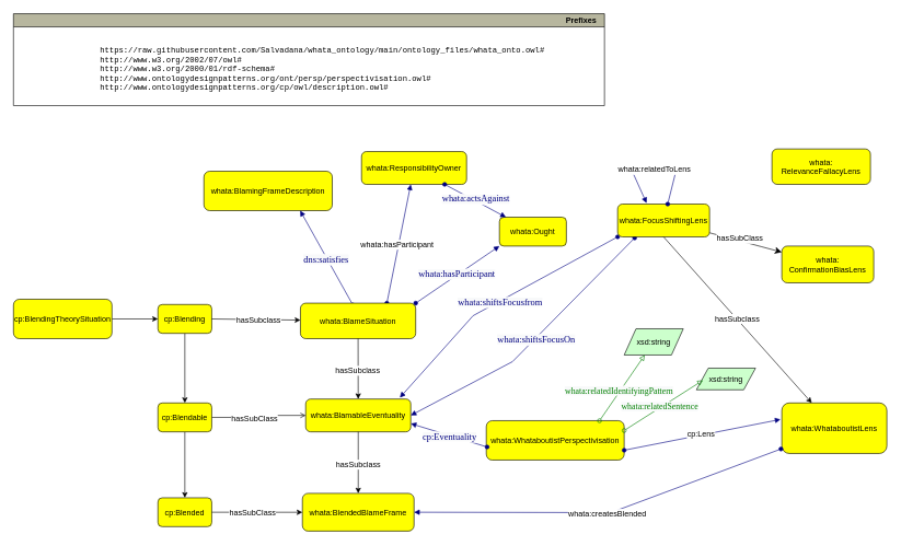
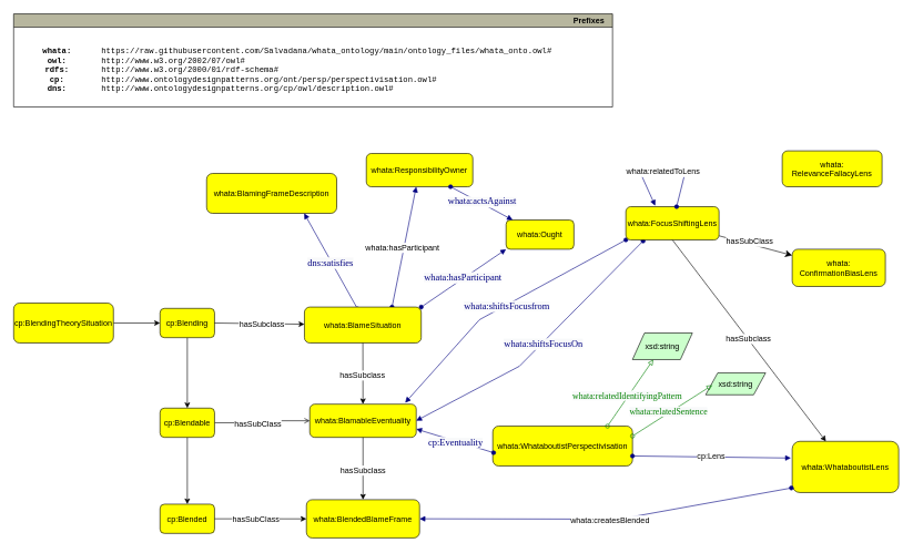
  <mxCell id="0" />
  <mxCell id="1" parent="0" />
  <mxCell id="2" value="whata:BlamableEventuality" style="graphMlID=n4;shape=rect;rounded=1;arcsize=30;fillColor=#ffff00;strokeColor=#000000;strokeWidth=1.0" parent="1" vertex="1"><mxGeometry x="465" y="607" width="160" height="50" as="geometry" /></mxCell>
  <mxCell id="3" value="" style="edgeStyle=orthogonalEdgeStyle;rounded=0;orthogonalLoop=1;jettySize=auto;html=1;" parent="1" source="4" target="8" edge="1"><mxGeometry relative="1" as="geometry" /></mxCell>
  <mxCell id="4" value="cp:Blending" style="graphMlID=n4;shape=rect;rounded=1;arcsize=30;fillColor=#ffff00;strokeColor=#000000;strokeWidth=1.0" parent="1" vertex="1"><mxGeometry x="240" y="463" width="81.968" height="44" as="geometry" /></mxCell>
  <mxCell id="5" value="" style="edgeStyle=orthogonalEdgeStyle;rounded=0;orthogonalLoop=1;jettySize=auto;html=1;endArrow=open;" parent="1" source="8" target="2" edge="1"><mxGeometry relative="1" as="geometry" /></mxCell>
  <mxCell id="6" value="hasSubClass" style="edgeLabel;html=1;align=center;verticalAlign=middle;resizable=0;points=[];fontSize=12;" vertex="1" connectable="0" parent="5"><mxGeometry x="-0.107" y="-1" relative="1" as="geometry"><mxPoint as="offset" /></mxGeometry></mxCell>
  <mxCell id="7" value="" style="edgeStyle=orthogonalEdgeStyle;rounded=0;orthogonalLoop=1;jettySize=auto;html=1;" parent="1" source="8" target="9" edge="1"><mxGeometry relative="1" as="geometry" /></mxCell>
  <mxCell id="8" value="cp:Blendable" style="graphMlID=n4;shape=rect;rounded=1;arcsize=30;fillColor=#ffff00;strokeColor=#000000;strokeWidth=1.0" parent="1" vertex="1"><mxGeometry x="240" y="613" width="81.968" height="44" as="geometry" /></mxCell>
  <mxCell id="9" value="cp:Blended" style="graphMlID=n4;shape=rect;rounded=1;arcsize=30;fillColor=#ffff00;strokeColor=#000000;strokeWidth=1.0" parent="1" vertex="1"><mxGeometry x="240" y="757.5" width="81.968" height="44" as="geometry" /></mxCell>
  <mxCell id="10" value="" style="graphMlID=e0;rounded=0;endArrow=block;strokeColor=#000080;strokeWidth=1.0;startArrow=oval;startFill=1;endFill=1;exitX=0.75;exitY=0;exitDx=0;exitDy=0;" parent="1" source="36" target="12" edge="1"><mxGeometry relative="1" as="geometry"><mxPoint x="490" y="380" as="sourcePoint" /><mxPoint x="711" y="420" as="targetPoint" /></mxGeometry></mxCell>
  <mxCell id="11" value="whata:hasParticipant" style="text;html=1;align=center;verticalAlign=middle;resizable=0;points=[];labelBackgroundColor=#ffffff;" parent="10" vertex="1" connectable="0"><mxGeometry x="-0.017" y="2" relative="1" as="geometry"><mxPoint x="-1" as="offset" /></mxGeometry></mxCell>
  <mxCell id="12" value="whata:ResponsibilityOwner" style="graphMlID=n4;shape=rect;rounded=1;arcsize=30;fillColor=#ffff00;strokeColor=#000000;strokeWidth=1.0" parent="1" vertex="1"><mxGeometry x="550" y="230" width="160" height="50" as="geometry" /></mxCell>
  <mxCell id="13" value="whata:Ought" style="graphMlID=n4;shape=rect;rounded=1;arcsize=30;fillColor=#ffff00;strokeColor=#000000;strokeWidth=1.0" parent="1" vertex="1"><mxGeometry x="760" y="330" width="101.97" height="44" as="geometry" /></mxCell>
  <mxCell id="14" value="" style="graphMlID=e0;rounded=0;endArrow=block;strokeColor=#000080;strokeWidth=1.0;startArrow=oval;startFill=1;endFill=1;exitX=1;exitY=0;exitDx=0;exitDy=0;entryX=0;entryY=1;entryDx=0;entryDy=0;" parent="1" source="36" target="13" edge="1"><mxGeometry relative="1" as="geometry"><mxPoint x="610" y="460.082" as="sourcePoint" /><mxPoint x="761" y="460" as="targetPoint" /></mxGeometry></mxCell>
  <mxCell id="15" value="&lt;span style=&quot;color: rgb(0, 0, 128); font-family: dialog; background-color: rgb(248, 249, 250);&quot;&gt;&lt;font style=&quot;font-size: 14px;&quot;&gt;whata:hasParticipant&lt;/font&gt;&lt;/span&gt;" style="text;html=1;align=center;verticalAlign=middle;resizable=0;points=[];labelBackgroundColor=#ffffff;" parent="14" vertex="1" connectable="0"><mxGeometry x="-0.017" y="2" relative="1" as="geometry"><mxPoint as="offset" /></mxGeometry></mxCell>
  <mxCell id="16" value="" style="graphMlID=e0;rounded=0;endArrow=block;strokeColor=#000080;strokeWidth=1.0;startArrow=oval;startFill=1;endFill=1;" parent="1" source="12" target="13" edge="1"><mxGeometry relative="1" as="geometry"><mxPoint x="710" y="450.082" as="sourcePoint" /><mxPoint x="861" y="450" as="targetPoint" /></mxGeometry></mxCell>
  <mxCell id="17" value="&lt;span style=&quot;color: rgb(0, 0, 128); font-family: dialog; background-color: rgb(248, 249, 250);&quot;&gt;&lt;font style=&quot;font-size: 14px;&quot;&gt;whata:actsAgainst&lt;/font&gt;&lt;/span&gt;" style="text;html=1;align=center;verticalAlign=middle;resizable=0;points=[];labelBackgroundColor=#ffffff;" parent="16" vertex="1" connectable="0"><mxGeometry x="-0.017" y="2" relative="1" as="geometry"><mxPoint as="offset" /></mxGeometry></mxCell>
- <mxCell id="18" value="whata:WhataboutistLens" style="graphMlID=n4;shape=rect;rounded=1;arcsize=30;fillColor=#ffff00;strokeColor=#000000;strokeWidth=1.0" parent="1" vertex="1"><mxGeometry x="1190" y="613" width="160" height="77" as="geometry" /></mxCell>
+ <mxCell id="18" value="whata:WhataboutistLens" style="graphMlID=n4;shape=rect;rounded=1;arcsize=30;fillColor=#ffff00;strokeColor=#000000;strokeWidth=1.0" parent="1" vertex="1"><mxGeometry x="1190" y="663" width="160" height="77" as="geometry" /></mxCell>
  <mxCell id="19" value="" style="graphMlID=e0;rounded=0;endArrow=block;strokeColor=#000080;strokeWidth=1.0;startArrow=oval;startFill=1;endFill=1;exitX=0;exitY=1;exitDx=0;exitDy=0;entryX=0.896;entryY=-0.043;entryDx=0;entryDy=0;entryPerimeter=0;" parent="1" source="39" target="2" edge="1"><mxGeometry relative="1" as="geometry"><mxPoint x="940" y="500" as="sourcePoint" /><mxPoint x="711" y="680" as="targetPoint" /><Array as="points"><mxPoint x="720" y="480" /></Array></mxGeometry></mxCell>
  <mxCell id="20" value="&lt;span style=&quot;color: rgb(0, 0, 128); font-family: dialog; background-color: rgb(248, 249, 250);&quot;&gt;&lt;font style=&quot;font-size: 14px;&quot;&gt;whata:shiftsFocusfrom&lt;/font&gt;&lt;/span&gt;" style="text;html=1;align=center;verticalAlign=middle;resizable=0;points=[];labelBackgroundColor=#ffffff;" parent="19" vertex="1" connectable="0"><mxGeometry x="-0.017" y="2" relative="1" as="geometry"><mxPoint as="offset" /></mxGeometry></mxCell>
  <mxCell id="21" value="" style="graphMlID=e0;rounded=0;endArrow=block;strokeColor=#000080;strokeWidth=1.0;startArrow=oval;startFill=1;endFill=1;entryX=1;entryY=0.5;entryDx=0;entryDy=0;exitX=0.185;exitY=1.033;exitDx=0;exitDy=0;exitPerimeter=0;" parent="1" source="39" target="2" edge="1"><mxGeometry relative="1" as="geometry"><mxPoint x="900" y="440" as="sourcePoint" /><mxPoint x="761" y="680" as="targetPoint" /><Array as="points"><mxPoint x="780" y="550" /></Array></mxGeometry></mxCell>
  <mxCell id="22" value="&lt;span style=&quot;color: rgb(0, 0, 128); font-family: dialog; font-size: 14px; background-color: rgb(248, 249, 250);&quot;&gt;whata:shiftsFocusOn&lt;/span&gt;" style="text;html=1;align=center;verticalAlign=middle;resizable=0;points=[];labelBackgroundColor=#ffffff;" parent="21" vertex="1" connectable="0"><mxGeometry x="-0.017" y="2" relative="1" as="geometry"><mxPoint as="offset" /></mxGeometry></mxCell>
  <mxCell id="23" value="whata:BlamingFrameDescription" style="graphMlID=n4;shape=rect;rounded=1;arcsize=30;fillColor=#ffff00;strokeColor=#000000;strokeWidth=1.0" parent="1" vertex="1"><mxGeometry x="310" y="260" width="195.5" height="60" as="geometry" /></mxCell>
  <mxCell id="24" value="" style="graphMlID=e0;rounded=0;endArrow=block;strokeColor=#000080;strokeWidth=1.0;startArrow=oval;startFill=1;endFill=1;entryX=0.75;entryY=1;entryDx=0;entryDy=0;exitX=0.455;exitY=0.052;exitDx=0;exitDy=0;exitPerimeter=0;" parent="1" source="36" target="23" edge="1"><mxGeometry relative="1" as="geometry"><mxPoint x="460" y="350" as="sourcePoint" /><mxPoint x="451.75" as="targetPoint" y="360" /></mxGeometry></mxCell>
  <mxCell id="25" value="&lt;span style=&quot;color: rgb(0, 0, 128); font-family: dialog; font-size: 14px; background-color: rgb(248, 249, 250);&quot;&gt;dns:satisfies&lt;/span&gt;" style="text;html=1;align=center;verticalAlign=middle;resizable=0;points=[];labelBackgroundColor=#ffffff;" parent="24" vertex="1" connectable="0"><mxGeometry x="-0.017" y="2" relative="1" as="geometry"><mxPoint as="offset" /></mxGeometry></mxCell>
  <mxCell id="26" value="whata:WhataboutistPerspectivisation" style="graphMlID=n4;shape=rect;rounded=1;arcsize=30;fillColor=#ffff00;strokeColor=#000000;strokeWidth=1.0" parent="1" vertex="1"><mxGeometry x="740" y="640" width="210" height="60" as="geometry" /></mxCell>
  <mxCell id="27" value="" style="graphMlID=e0;rounded=0;endArrow=block;strokeColor=#000080;strokeWidth=1.0;startArrow=oval;startFill=1;endFill=1;entryX=1;entryY=0.75;entryDx=0;entryDy=0;exitX=0.006;exitY=0.668;exitDx=0;exitDy=0;exitPerimeter=0;" parent="1" source="26" target="2" edge="1"><mxGeometry relative="1" as="geometry"><mxPoint x="730" y="740" as="sourcePoint" /><mxPoint x="760" y="624" as="targetPoint" /></mxGeometry></mxCell>
  <mxCell id="28" value="&lt;span style=&quot;color: rgb(0, 0, 128); font-family: dialog; background-color: rgb(248, 249, 250);&quot;&gt;&lt;font style=&quot;font-size: 14px;&quot;&gt;cp:Eventuality&lt;/font&gt;&lt;/span&gt;" style="text;html=1;align=center;verticalAlign=middle;resizable=0;points=[];labelBackgroundColor=#ffffff;" parent="27" vertex="1" connectable="0"><mxGeometry x="-0.017" y="2" relative="1" as="geometry"><mxPoint as="offset" /></mxGeometry></mxCell>
  <mxCell id="29" value="" style="graphMlID=e0;rounded=0;endArrow=block;strokeColor=#000080;strokeWidth=1.0;startArrow=oval;startFill=1;endFill=1;exitX=1;exitY=0.75;exitDx=0;exitDy=0;entryX=-0.012;entryY=0.326;entryDx=0;entryDy=0;entryPerimeter=0;" parent="1" source="26" target="18" edge="1"><mxGeometry relative="1" as="geometry"><mxPoint x="970" y="610" as="sourcePoint" /><mxPoint x="1200" y="640" as="targetPoint" /></mxGeometry></mxCell>
  <mxCell id="30" value="cp:Lens" style="text;html=1;align=center;verticalAlign=middle;resizable=0;points=[];labelBackgroundColor=#ffffff;" parent="29" vertex="1" connectable="0"><mxGeometry x="-0.017" y="2" relative="1" as="geometry"><mxPoint as="offset" /></mxGeometry></mxCell>
  <mxCell id="31" value="" style="edgeStyle=orthogonalEdgeStyle;rounded=0;orthogonalLoop=1;jettySize=auto;html=1;" parent="1" source="32" target="4" edge="1"><mxGeometry relative="1" as="geometry" /></mxCell>
  <mxCell id="32" value="cp:BlendingTheorySituation" style="graphMlID=n4;shape=rect;rounded=1;arcsize=30;fillColor=#ffff00;strokeColor=#000000;strokeWidth=1.0" parent="1" vertex="1"><mxGeometry x="20" y="455" width="150" height="60" as="geometry" /></mxCell>
  <mxCell id="33" value="Prefixes" style="graphMlID=n0;shape=swimlane;startSize=20;fillColor=#b7b69e;strokeColor=#000000;strokeWidth=1.0;align=right;spacingRight=10;fontStyle=1" parent="1" vertex="1"><mxGeometry x="20" y="20" width="900" height="140" as="geometry" /></mxCell>
+ <mxCell id="34" value="&lt;b&gt;whata:&lt;br&gt;owl:&lt;br&gt;rdfs:&lt;/b&gt;&lt;div&gt;&lt;b&gt;cp:&lt;/b&gt;&lt;/div&gt;&lt;div&gt;&lt;b&gt;dns:&lt;/b&gt;&lt;/div&gt;" style="text;html=1;align=center;verticalAlign=middle;resizable=0;points=[];autosize=1;fontFamily=Courier New;" parent="33" vertex="1"><mxGeometry x="29.996" y="40.0" width="70" height="90" as="geometry" /></mxCell>
  <mxCell id="35" value="https://raw.githubusercontent.com/Salvadana/whata_ontology/main/ontology_files/whata_onto.owl#&lt;br&gt;http://www.w3.org/2002/07/owl#&lt;br&gt;http://www.w3.org/2000/01/rdf-schema#&lt;div&gt;http://www.ontologydesignpatterns.org/ont/persp/perspectivisation.owl#&lt;br&gt;&lt;/div&gt;&lt;div&gt;http://www.ontologydesignpatterns.org/cp/owl/description.owl#&lt;br&gt;&lt;/div&gt;" style="text;html=1;align=left;verticalAlign=middle;resizable=0;points=[];autosize=1;fontFamily=Courier New;" parent="33" vertex="1"><mxGeometry x="129.996" y="40.0" width="700" height="90" as="geometry" /></mxCell>
  <mxCell id="36" value="whata:BlameSituation" style="graphMlID=n4;shape=rect;rounded=1;arcsize=30;fillColor=#ffff00;strokeColor=#000000;strokeWidth=1.0" parent="1" vertex="1"><mxGeometry x="457" y="461" width="175.5" height="54" as="geometry" /></mxCell>
  <mxCell id="37" value="" style="edgeStyle=none;curved=1;rounded=0;orthogonalLoop=1;jettySize=auto;html=1;fontSize=12;startSize=8;endSize=8;" edge="1" parent="1" source="39" target="59"><mxGeometry relative="1" as="geometry" /></mxCell>
  <mxCell id="38" value="hasSubClass" style="edgeLabel;html=1;align=center;verticalAlign=middle;resizable=0;points=[];fontSize=12;" vertex="1" connectable="0" parent="37"><mxGeometry x="-0.185" y="3" relative="1" as="geometry"><mxPoint as="offset" /></mxGeometry></mxCell>
  <mxCell id="39" value="whata:FocusShiftingLens" style="graphMlID=n4;shape=rect;rounded=1;arcsize=30;fillColor=#ffff00;strokeColor=#000000;strokeWidth=1.0" parent="1" vertex="1"><mxGeometry x="940" y="310" width="140" height="50" as="geometry" /></mxCell>
  <mxCell id="40" value="" style="endArrow=classic;html=1;rounded=0;exitX=0.5;exitY=1;exitDx=0;exitDy=0;" parent="1" source="39" target="18" edge="1"><mxGeometry width="50" height="50" relative="1" as="geometry"><mxPoint x="900" y="780" as="sourcePoint" /><mxPoint x="1220" y="850" as="targetPoint" /><Array as="points" /></mxGeometry></mxCell>
  <mxCell id="41" value="hasSubclass" style="edgeLabel;html=1;align=center;verticalAlign=middle;resizable=0;points=[];fontSize=12;" vertex="1" connectable="0" parent="40"><mxGeometry x="-0.016" relative="1" as="geometry"><mxPoint as="offset" /></mxGeometry></mxCell>
  <mxCell id="42" value="" style="endArrow=classic;html=1;rounded=0;" parent="1" source="36" target="2" edge="1"><mxGeometry width="50" height="50" relative="1" as="geometry"><mxPoint x="517.222" y="519.72" as="sourcePoint" /><mxPoint x="540" y="460" as="targetPoint" /></mxGeometry></mxCell>
  <mxCell id="43" value="hasSubclass" style="edgeLabel;html=1;align=center;verticalAlign=middle;resizable=0;points=[];fontSize=12;" vertex="1" connectable="0" parent="42"><mxGeometry x="0.054" y="-1" relative="1" as="geometry"><mxPoint as="offset" /></mxGeometry></mxCell>
  <mxCell id="44" value="xsd:string" style="graphMlID=n6;shape=parallelogram;fillColor=#ccffcc;strokeColor=#000000;strokeWidth=1.0" vertex="1" parent="1"><mxGeometry x="950" y="500" width="90" height="40" as="geometry" /></mxCell>
  <mxCell id="45" value="" style="graphMlID=e2;rounded=0;endArrow=block;strokeColor=#008000;strokeWidth=1.0;startArrow=oval;startFill=0;endFill=0;exitX=0.821;exitY=0.002;exitDx=0;exitDy=0;exitPerimeter=0;" edge="1" parent="1" source="26" target="44"><mxGeometry relative="1" as="geometry"><mxPoint x="910" y="630" as="sourcePoint" /><mxPoint x="1407.811" y="665.68" as="targetPoint" /></mxGeometry></mxCell>
  <mxCell id="46" value="&lt;span style=&quot;color: rgb(0, 128, 0); font-family: dialog; background-color: rgb(248, 249, 250);&quot;&gt;&lt;font style=&quot;font-size: 13px;&quot;&gt;whata:relatedIdentifyingPattern&lt;/font&gt;&lt;/span&gt;" style="text;html=1;align=center;verticalAlign=middle;resizable=0;points=[];labelBackgroundColor=#ffffff;" vertex="1" connectable="0" parent="45"><mxGeometry x="-0.09" y="3" relative="1" as="geometry"><mxPoint as="offset" /></mxGeometry></mxCell>
  <mxCell id="47" value="xsd:string" style="graphMlID=n6;shape=parallelogram;fillColor=#ccffcc;strokeColor=#000000;strokeWidth=1.0" vertex="1" parent="1"><mxGeometry x="1060" y="560" width="90" height="33" as="geometry" /></mxCell>
  <mxCell id="48" value="" style="endArrow=classic;html=1;rounded=0;exitX=1;exitY=0.5;exitDx=0;exitDy=0;" edge="1" parent="1" source="4" target="36"><mxGeometry width="50" height="50" relative="1" as="geometry"><mxPoint x="310" y="340" as="sourcePoint" /><mxPoint x="450" y="490" as="targetPoint" /></mxGeometry></mxCell>
  <mxCell id="49" value="hasSubclass" style="edgeLabel;html=1;align=center;verticalAlign=middle;resizable=0;points=[];fontSize=12;" vertex="1" connectable="0" parent="48"><mxGeometry x="0.054" y="-1" relative="1" as="geometry"><mxPoint as="offset" /></mxGeometry></mxCell>
  <mxCell id="50" value="whata:BlendedBlameFrame" style="graphMlID=n4;shape=rect;rounded=1;arcsize=30;fillColor=#ffff00;strokeColor=#000000;strokeWidth=1.0" vertex="1" parent="1"><mxGeometry x="460" y="750.75" width="170" height="57.5" as="geometry" /></mxCell>
  <mxCell id="51" value="" style="edgeStyle=orthogonalEdgeStyle;rounded=0;orthogonalLoop=1;jettySize=auto;html=1;exitX=1;exitY=0.5;exitDx=0;exitDy=0;" edge="1" parent="1" target="50" source="9"><mxGeometry relative="1" as="geometry"><mxPoint x="332" y="779.5" as="sourcePoint" /></mxGeometry></mxCell>
  <mxCell id="52" value="hasSubClass" style="edgeLabel;html=1;align=center;verticalAlign=middle;resizable=0;points=[];fontSize=12;" vertex="1" connectable="0" parent="51"><mxGeometry x="-0.107" y="-1" relative="1" as="geometry"><mxPoint as="offset" /></mxGeometry></mxCell>
  <mxCell id="53" value="" style="endArrow=classic;html=1;rounded=0;" edge="1" parent="1" source="2" target="50"><mxGeometry width="50" height="50" relative="1" as="geometry"><mxPoint x="580" y="710" as="sourcePoint" /><mxPoint x="580" y="760" as="targetPoint" /></mxGeometry></mxCell>
  <mxCell id="54" value="hasSubclass" style="edgeLabel;html=1;align=center;verticalAlign=middle;resizable=0;points=[];fontSize=12;" vertex="1" connectable="0" parent="53"><mxGeometry x="0.054" y="-1" relative="1" as="geometry"><mxPoint as="offset" /></mxGeometry></mxCell>
  <mxCell id="55" value="" style="graphMlID=e0;rounded=0;endArrow=block;strokeColor=#000080;strokeWidth=1.0;startArrow=oval;startFill=1;endFill=1;entryX=1;entryY=0.5;entryDx=0;entryDy=0;exitX=-0.008;exitY=0.911;exitDx=0;exitDy=0;exitPerimeter=0;" edge="1" parent="1" source="18" target="50"><mxGeometry relative="1" as="geometry"><mxPoint x="820" y="750" as="sourcePoint" /><mxPoint x="481" y="738" as="targetPoint" /><Array as="points"><mxPoint x="930" y="780" /></Array></mxGeometry></mxCell>
  <mxCell id="56" value="whata:createsBlended" style="text;html=1;align=center;verticalAlign=middle;resizable=0;points=[];labelBackgroundColor=#ffffff;" vertex="1" connectable="0" parent="55"><mxGeometry x="-0.017" y="2" relative="1" as="geometry"><mxPoint as="offset" /></mxGeometry></mxCell>
  <mxCell id="57" value="" style="graphMlID=e0;rounded=0;endArrow=block;strokeColor=#000080;strokeWidth=1.0;startArrow=oval;startFill=1;endFill=1;entryX=0.315;entryY=-0.028;entryDx=0;entryDy=0;entryPerimeter=0;" edge="1" parent="1" source="39" target="39"><mxGeometry relative="1" as="geometry"><mxPoint x="990" y="815" as="sourcePoint" /><mxPoint x="1090" y="765" as="targetPoint" /><Array as="points"><mxPoint x="1030" y="255" /><mxPoint x="960" y="255" /></Array></mxGeometry></mxCell>
  <mxCell id="58" value="whata:relatedToLens" style="text;html=1;align=center;verticalAlign=middle;resizable=0;points=[];labelBackgroundColor=#ffffff;" vertex="1" connectable="0" parent="57"><mxGeometry x="-0.017" y="2" relative="1" as="geometry"><mxPoint as="offset" /></mxGeometry></mxCell>
  <mxCell id="59" value="whata:&#10;ConfirmationBiasLens" style="graphMlID=n4;shape=rect;rounded=1;arcsize=30;fillColor=#ffff00;strokeColor=#000000;strokeWidth=1.0" vertex="1" parent="1"><mxGeometry x="1190" y="374" width="140" height="56" as="geometry" /></mxCell>
  <mxCell id="60" value="whata:&#10;RelevanceFallacyLens" style="graphMlID=n4;shape=rect;rounded=1;arcsize=30;fillColor=#ffff00;strokeColor=#000000;strokeWidth=1.0" vertex="1" parent="1"><mxGeometry x="1175" y="226" width="150" height="54" as="geometry" /></mxCell>
  <mxCell id="61" value="" style="graphMlID=e2;rounded=0;endArrow=block;strokeColor=#008000;strokeWidth=1.0;startArrow=oval;startFill=0;endFill=0;exitX=1;exitY=0.25;exitDx=0;exitDy=0;entryX=0.11;entryY=0.561;entryDx=0;entryDy=0;entryPerimeter=0;" edge="1" parent="1" source="26" target="47"><mxGeometry relative="1" as="geometry"><mxPoint x="1161.8" y="395.91" as="sourcePoint" /><mxPoint x="1339.284" y="440.922" as="targetPoint" /></mxGeometry></mxCell>
  <mxCell id="62" value="&lt;span style=&quot;color: rgb(0, 128, 0); font-family: dialog; background-color: rgb(248, 249, 250);&quot;&gt;&lt;font style=&quot;font-size: 13px;&quot;&gt;whata:relatedSentence&lt;/font&gt;&lt;/span&gt;" style="text;html=1;align=center;verticalAlign=middle;resizable=0;points=[];labelBackgroundColor=#ffffff;" vertex="1" connectable="0" parent="61"><mxGeometry x="-0.09" y="3" relative="1" as="geometry"><mxPoint as="offset" /></mxGeometry></mxCell>
  <mxCell id="63" style="edgeStyle=none;curved=1;rounded=0;orthogonalLoop=1;jettySize=auto;html=1;exitX=0.5;exitY=1;exitDx=0;exitDy=0;fontSize=12;startSize=8;endSize=8;" edge="1" parent="1" source="44" target="44"><mxGeometry relative="1" as="geometry" /></mxCell>
  <mxCell id="64" style="edgeStyle=none;curved=1;rounded=0;orthogonalLoop=1;jettySize=auto;html=1;exitX=0.5;exitY=1;exitDx=0;exitDy=0;fontSize=12;startSize=8;endSize=8;" edge="1" parent="1" source="47" target="47"><mxGeometry relative="1" as="geometry" /></mxCell>
